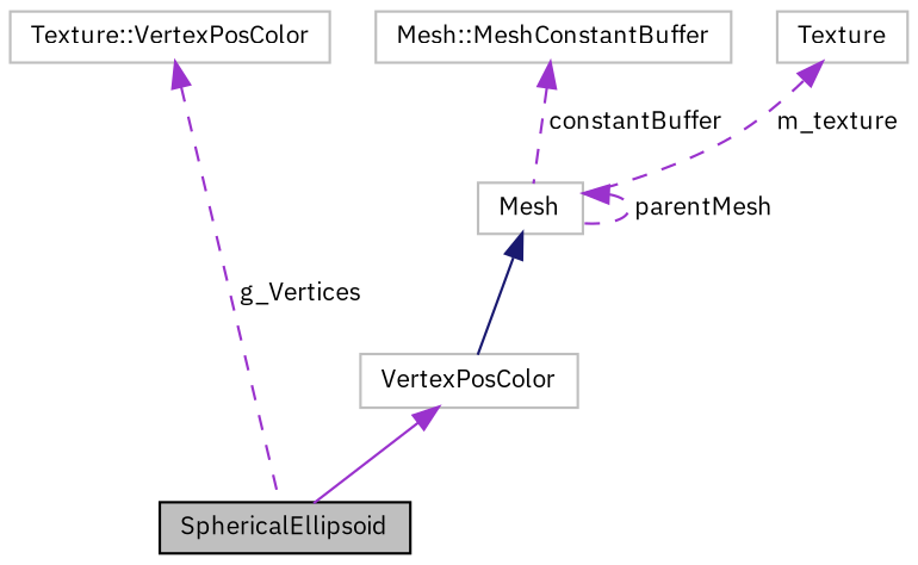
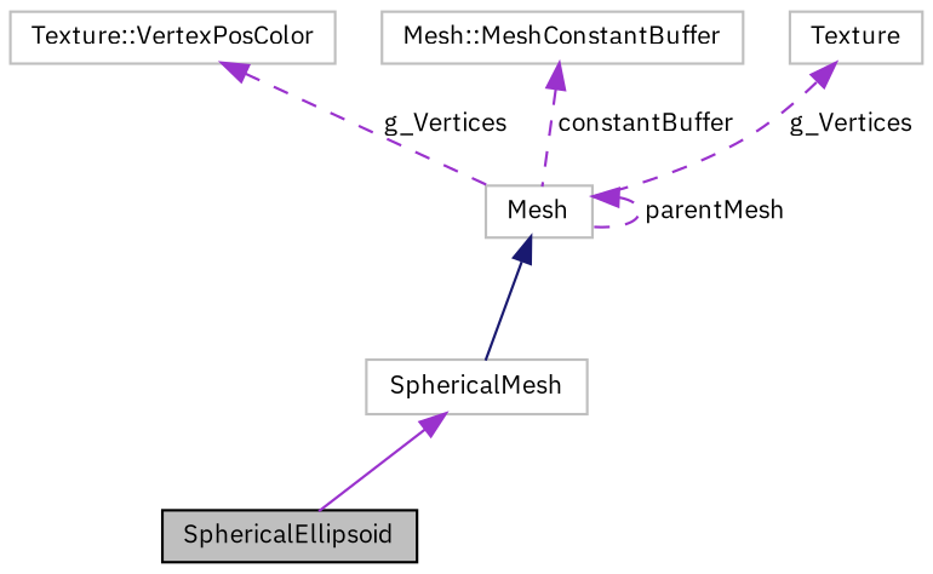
  digraph {
    fontname="IBM Plex Sans"
    node [color=grey75 fillcolor=white fontname="IBM Plex Sans" fontsize=10 shape=record style=filled]
    edge [color=darkorchid3 dir=back fontname="IBM Plex Sans" fontsize=10 labelfontname=Helvetica labelfontsize=10 style=dashed]
    n1 [color=black fillcolor=grey75 fontcolor=black height=0.2 label=SphericalEllipsoid width=0.4]
-   n2 [height=0.2 label=VertexPosColor width=0.4]
+   n2 [height=0.2 label=SphericalMesh width=0.4]
    n3 [height=0.2 label=Mesh width=0.4]
    n4 [height=0.2 label="Texture::VertexPosColor" width=0.4]
    n5 [height=0.2 label="Mesh::MeshConstantBuffer" width=0.4]
    n6 [height=0.2 label=Texture width=0.4]
    n2 -> n1 [style=solid]
    n3 -> n2 [color=midnightblue style=solid]
    n3 -> n3 [label=" parentMesh"]
-   n4 -> n1 [label=" g_Vertices"]
+   n4 -> n3 [label=" g_Vertices"]
    n5 -> n3 [label=" constantBuffer"]
-   n6 -> n3 [label=" m_texture"]
+   n6 -> n3 [label=" g_Vertices"]
  }
